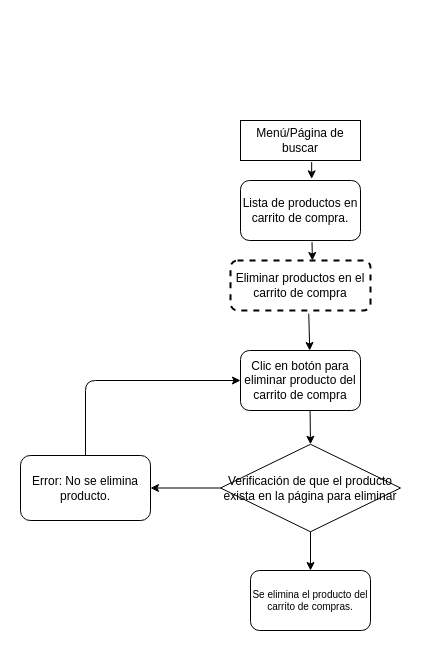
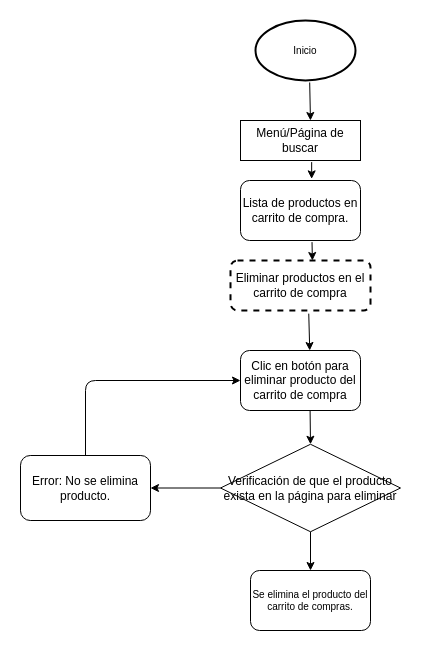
  <mxCell id="0" />
  <mxCell id="1" parent="0" />
  <mxCell id="2" value="Menú/Página de buscar" style="whiteSpace=wrap;html=1;rounded=0;" vertex="1" parent="1"><mxGeometry x="240" y="120" width="120" height="40" as="geometry" /></mxCell>
  <mxCell id="3" value="Lista de productos en carrito de compra." style="rounded=1;whiteSpace=wrap;html=1;" vertex="1" parent="1"><mxGeometry x="240" y="180" width="120" height="60" as="geometry" /></mxCell>
  <mxCell id="4" value="Clic en botón para eliminar producto del carrito de compra" style="rounded=1;whiteSpace=wrap;html=1;" vertex="1" parent="1"><mxGeometry x="240" y="350" width="120" height="60" as="geometry" /></mxCell>
  <mxCell id="5" value="Verificación de que el producto exista en la página para eliminar" style="rhombus;whiteSpace=wrap;html=1;rounded=0;autosize=0;fixedWidth=0;fillColor=default;fontSize=12;verticalAlign=middle;" vertex="1" parent="1"><mxGeometry x="220" y="443.75" width="180" height="87.5" as="geometry" /></mxCell>
  <mxCell id="6" value="Error: No se elimina producto." style="rounded=1;whiteSpace=wrap;html=1;" vertex="1" parent="1"><mxGeometry x="20" y="455" width="130" height="65" as="geometry" /></mxCell>
  <mxCell id="7" value="" style="endArrow=classic;html=1;entryX=0;entryY=0.5;entryDx=0;entryDy=0;exitX=0.5;exitY=0;exitDx=0;exitDy=0;" edge="1" parent="1" source="6" target="4"><mxGeometry width="50" height="50" relative="1" as="geometry"><mxPoint x="140" y="440" as="sourcePoint" /><mxPoint x="190" y="390" as="targetPoint" /><Array as="points"><mxPoint x="85" y="380" /></Array></mxGeometry></mxCell>
  <mxCell id="8" value="" style="endArrow=classic;html=1;fontSize=10;exitX=0;exitY=0.5;exitDx=0;exitDy=0;entryX=1;entryY=0.5;entryDx=0;entryDy=0;" edge="1" parent="1" source="5" target="6"><mxGeometry width="50" height="50" relative="1" as="geometry"><mxPoint x="200" y="540" as="sourcePoint" /><mxPoint x="250" y="490" as="targetPoint" /></mxGeometry></mxCell>
  <mxCell id="9" value="Se elimina el producto del carrito de compras." style="rounded=1;whiteSpace=wrap;html=1;fontSize=10;fillColor=default;" vertex="1" parent="1"><mxGeometry x="250" y="570" width="120" height="60" as="geometry" /></mxCell>
+ <mxCell id="10" value="Inicio" style="strokeWidth=2;html=1;shape=mxgraph.flowchart.start_1;whiteSpace=wrap;rounded=0;fontSize=10;fillColor=default;" vertex="1" parent="1"><mxGeometry x="255" y="20" width="100" height="60" as="geometry" /></mxCell>
  <mxCell id="11" value="" style="endArrow=classic;html=1;fontSize=10;exitX=0.5;exitY=1;exitDx=0;exitDy=0;entryX=0.5;entryY=0;entryDx=0;entryDy=0;" edge="1" parent="1" source="5" target="9"><mxGeometry width="50" height="50" relative="1" as="geometry"><mxPoint x="260" y="520" as="sourcePoint" /><mxPoint x="310" y="470" as="targetPoint" /></mxGeometry></mxCell>
  <mxCell id="12" value="" style="endArrow=classic;html=1;fontSize=10;exitX=0.58;exitY=1.007;exitDx=0;exitDy=0;exitPerimeter=0;entryX=0.5;entryY=0;entryDx=0;entryDy=0;" edge="1" parent="1" source="4" target="5"><mxGeometry width="50" height="50" relative="1" as="geometry"><mxPoint x="270" y="470" as="sourcePoint" /><mxPoint x="320" y="420" as="targetPoint" /></mxGeometry></mxCell>
  <mxCell id="13" value="" style="endArrow=classic;html=1;fontSize=10;entryX=0.577;entryY=0;entryDx=0;entryDy=0;entryPerimeter=0;exitX=0.559;exitY=1.063;exitDx=0;exitDy=0;exitPerimeter=0;" edge="1" parent="1" source="16" target="4"><mxGeometry width="50" height="50" relative="1" as="geometry"><mxPoint x="309" y="320" as="sourcePoint" /><mxPoint x="320" y="340" as="targetPoint" /></mxGeometry></mxCell>
  <mxCell id="14" value="" style="endArrow=classic;html=1;fontSize=10;exitX=0.593;exitY=1.04;exitDx=0;exitDy=0;exitPerimeter=0;entryX=0.593;entryY=-0.027;entryDx=0;entryDy=0;entryPerimeter=0;" edge="1" parent="1" source="2"><mxGeometry width="50" height="50" relative="1" as="geometry"><mxPoint x="300" y="210" as="sourcePoint" /><mxPoint x="311.16" y="178.38" as="targetPoint" /></mxGeometry></mxCell>
+ <mxCell id="15" value="" style="endArrow=classic;html=1;fontSize=10;exitX=0.542;exitY=1.033;exitDx=0;exitDy=0;exitPerimeter=0;entryX=0.583;entryY=0;entryDx=0;entryDy=0;entryPerimeter=0;" edge="1" parent="1" source="10" target="2"><mxGeometry width="50" height="50" relative="1" as="geometry"><mxPoint x="320" y="140" as="sourcePoint" /><mxPoint x="370" y="90" as="targetPoint" /></mxGeometry></mxCell>
  <mxCell id="16" value="Eliminar productos en el carrito de compra" style="rounded=1;whiteSpace=wrap;html=1;absoluteArcSize=1;arcSize=14;strokeWidth=2;fontSize=12;fillColor=default;dashed=1;" vertex="1" parent="1"><mxGeometry x="230" y="260" width="140" height="50" as="geometry" /></mxCell>
  <mxCell id="17" value="" style="endArrow=classic;html=1;fontSize=12;exitX=0.596;exitY=1.027;exitDx=0;exitDy=0;exitPerimeter=0;entryX=0.585;entryY=0;entryDx=0;entryDy=0;entryPerimeter=0;" edge="1" parent="1" source="3" target="16"><mxGeometry width="50" height="50" relative="1" as="geometry"><mxPoint x="300" y="280" as="sourcePoint" /><mxPoint x="350" y="230" as="targetPoint" /></mxGeometry></mxCell>
